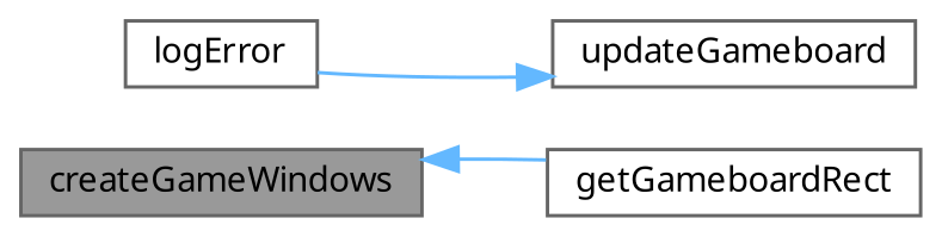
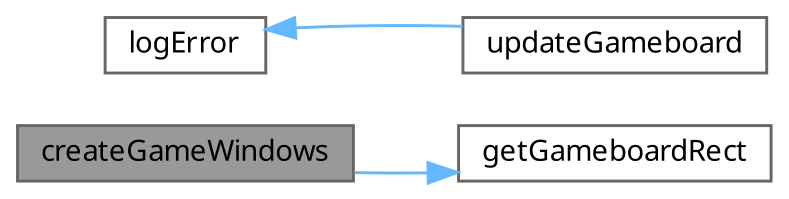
  digraph {
    fontname="Noto Sans"
    rankdir=LR
    node [color=grey40 fillcolor=white fontname="Noto Sans" fontsize=10 shape=box style=filled]
    edge [color=steelblue1 fontname="Noto Sans" fontsize=10 labelfontname=Helvetica labelfontsize=10 style=solid]
    n1 [color=gray40 fillcolor=grey60 fontcolor=black height=0.2 label=createGameWindows width=0.4]
    n2 [height=0.2 label=getGameboardRect width=0.4]
    n3 [height=0.2 label=logError width=0.4]
    n4 [height=0.2 label=updateGameboard width=0.4]
-   n2 -> n1
-   n3 -> n4
+   n1 -> n2
+   n4 -> n3
  }
